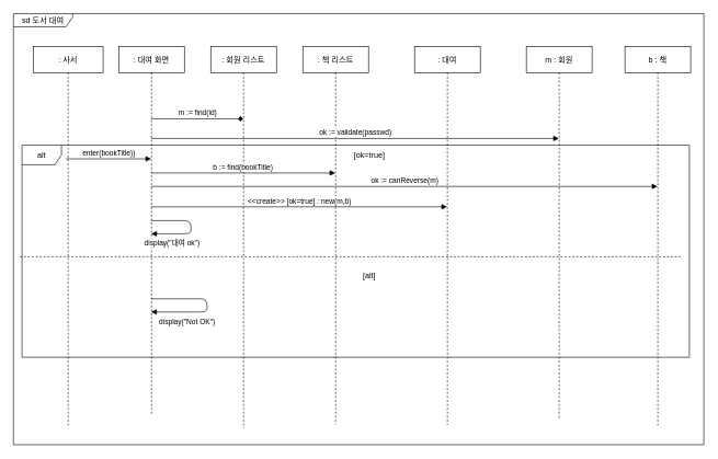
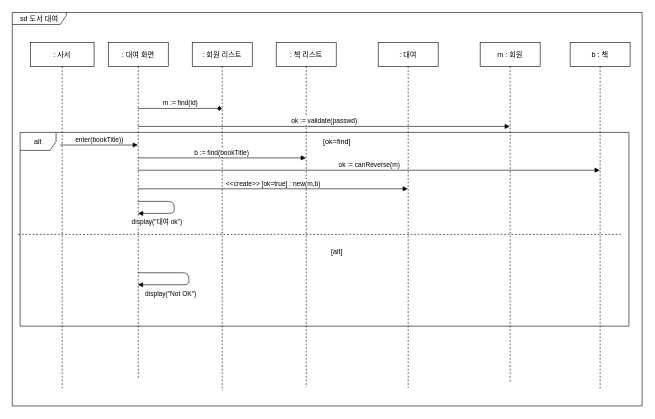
  <mxCell id="0" />
  <mxCell id="1" parent="0" />
  <mxCell id="2" value="sd 도서 대여" style="shape=umlFrame;whiteSpace=wrap;html=1;width=90;height=20;" vertex="1" parent="1"><mxGeometry x="20" y="20" width="1050" height="656" as="geometry" /></mxCell>
  <mxCell id="3" value="alt" style="shape=umlFrame;whiteSpace=wrap;html=1;" vertex="1" parent="1"><mxGeometry x="33" y="220" width="1015" height="323" as="geometry" /></mxCell>
  <mxCell id="4" value=": 사서" style="shape=umlLifeline;perimeter=lifelinePerimeter;whiteSpace=wrap;html=1;container=1;collapsible=0;recursiveResize=0;outlineConnect=0;" vertex="1" parent="1"><mxGeometry x="50" y="70" width="106.32" height="578" as="geometry" /></mxCell>
  <mxCell id="5" value=": 대여 화면" style="shape=umlLifeline;perimeter=lifelinePerimeter;whiteSpace=wrap;html=1;container=1;collapsible=0;recursiveResize=0;outlineConnect=0;" vertex="1" parent="1"><mxGeometry x="180" y="70" width="100" height="559" as="geometry" /></mxCell>
  <mxCell id="6" value=": 회원 리스트" style="shape=umlLifeline;perimeter=lifelinePerimeter;whiteSpace=wrap;html=1;container=1;collapsible=0;recursiveResize=0;outlineConnect=0;" vertex="1" parent="1"><mxGeometry x="320" y="70" width="100" height="581" as="geometry" /></mxCell>
  <mxCell id="7" value=": 책 리스트" style="shape=umlLifeline;perimeter=lifelinePerimeter;whiteSpace=wrap;html=1;container=1;collapsible=0;recursiveResize=0;outlineConnect=0;" vertex="1" parent="1"><mxGeometry x="460" y="70" width="100" height="575" as="geometry" /></mxCell>
  <mxCell id="8" value=": 대여" style="shape=umlLifeline;perimeter=lifelinePerimeter;whiteSpace=wrap;html=1;container=1;collapsible=0;recursiveResize=0;outlineConnect=0;" vertex="1" parent="1"><mxGeometry x="630" y="70" width="100" height="576" as="geometry" /></mxCell>
  <mxCell id="9" value="m : 회원" style="shape=umlLifeline;perimeter=lifelinePerimeter;whiteSpace=wrap;html=1;container=1;collapsible=0;recursiveResize=0;outlineConnect=0;" vertex="1" parent="1"><mxGeometry x="800" y="70" width="100" height="568" as="geometry" /></mxCell>
  <mxCell id="10" value="b : 책" style="shape=umlLifeline;perimeter=lifelinePerimeter;whiteSpace=wrap;html=1;container=1;collapsible=0;recursiveResize=0;outlineConnect=0;" vertex="1" parent="1"><mxGeometry x="950" y="70" width="100" height="577" as="geometry" /></mxCell>
  <mxCell id="11" value="m := find(id)" style="html=1;verticalAlign=bottom;endArrow=diamond;" edge="1" parent="1" source="5" target="6"><mxGeometry width="80" relative="1" as="geometry"><mxPoint x="240" y="180" as="sourcePoint" /><mxPoint x="370" y="180" as="targetPoint" /><Array as="points"><mxPoint x="330.5" y="180" /></Array></mxGeometry></mxCell>
  <mxCell id="12" value="ok := validate(passwd)" style="html=1;verticalAlign=bottom;endArrow=block;" edge="1" parent="1"><mxGeometry width="80" relative="1" as="geometry"><mxPoint x="229.5" y="210" as="sourcePoint" /><mxPoint x="849.5" y="210" as="targetPoint" /><Array as="points"><mxPoint x="340.5" y="210" /></Array></mxGeometry></mxCell>
  <mxCell id="13" value="enter(bookTitle))" style="html=1;verticalAlign=bottom;endArrow=block;" edge="1" parent="1"><mxGeometry width="80" relative="1" as="geometry"><mxPoint x="99.5" y="241" as="sourcePoint" /><mxPoint x="229.5" y="241" as="targetPoint" /><Array as="points"><mxPoint x="200" y="241" /></Array></mxGeometry></mxCell>
  <mxCell id="14" value="b := find(bookTitle)" style="html=1;verticalAlign=bottom;endArrow=block;" edge="1" parent="1"><mxGeometry width="80" relative="1" as="geometry"><mxPoint x="229.324" y="262.5" as="sourcePoint" /><mxPoint x="509.5" y="262.5" as="targetPoint" /><Array as="points" /></mxGeometry></mxCell>
  <mxCell id="15" value="ok := canReverse(m)" style="html=1;verticalAlign=bottom;endArrow=block;" edge="1" parent="1"><mxGeometry width="80" relative="1" as="geometry"><mxPoint x="229.5" y="283" as="sourcePoint" /><mxPoint x="999.5" y="283" as="targetPoint" /><Array as="points" /></mxGeometry></mxCell>
  <mxCell id="16" value="&amp;lt;&amp;lt;create&amp;gt;&amp;gt; [ok=true] : new(m,b)" style="html=1;verticalAlign=bottom;endArrow=block;" edge="1" parent="1"><mxGeometry width="80" relative="1" as="geometry"><mxPoint x="229.5" y="314" as="sourcePoint" /><mxPoint x="679.5" y="314" as="targetPoint" /><Array as="points" /></mxGeometry></mxCell>
  <mxCell id="17" value="display(&quot;대여 ok&quot;)" style="html=1;verticalAlign=bottom;endArrow=block;" edge="1" parent="1"><mxGeometry x="0.567" y="23" width="80" relative="1" as="geometry"><mxPoint x="229.5" y="335" as="sourcePoint" /><mxPoint x="229.5" y="355" as="targetPoint" /><Array as="points"><mxPoint x="290" y="335" /><mxPoint x="290" y="355" /></Array><mxPoint as="offset" /></mxGeometry></mxCell>
  <mxCell id="18" value="" style="endArrow=none;dashed=1;html=1;exitX=-0.003;exitY=0.449;exitDx=0;exitDy=0;exitPerimeter=0;entryX=0.99;entryY=0.449;entryDx=0;entryDy=0;entryPerimeter=0;" edge="1" parent="1"><mxGeometry width="50" height="50" relative="1" as="geometry"><mxPoint x="29.955" y="390.027" as="sourcePoint" /><mxPoint x="1037.85" y="390.027" as="targetPoint" /></mxGeometry></mxCell>
- <mxCell id="19" value="[ok=true]" style="text;html=1;align=center;verticalAlign=middle;resizable=0;points=[];autosize=1;" vertex="1" parent="1"><mxGeometry x="532" y="227" width="57" height="18" as="geometry" /></mxCell>
+ <mxCell id="19" value="[ok=find]" style="text;html=1;align=center;verticalAlign=middle;resizable=0;points=[];autosize=1;" vertex="1" parent="1"><mxGeometry x="532" y="227" width="57" height="18" as="geometry" /></mxCell>
  <mxCell id="20" value="[alt]" style="text;html=1;align=center;verticalAlign=middle;resizable=0;points=[];autosize=1;" vertex="1" parent="1"><mxGeometry x="541" y="411" width="39" height="18" as="geometry" /></mxCell>
  <mxCell id="21" value="display(&quot;Not OK&quot;)" style="html=1;verticalAlign=bottom;endArrow=block;" edge="1" parent="1"><mxGeometry x="0.425" y="24" width="80" relative="1" as="geometry"><mxPoint x="229.324" y="454" as="sourcePoint" /><mxPoint x="229.324" y="474" as="targetPoint" /><Array as="points"><mxPoint x="314.5" y="454" /><mxPoint x="314.5" y="474" /></Array><mxPoint as="offset" /></mxGeometry></mxCell>
